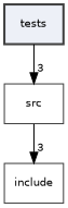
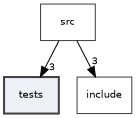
  digraph {
    compound=true
    node [color=grey25 fillcolor="#edf0f7" fontname=Helvetica fontsize=10 shape=box]
    edge [fontname=Helvetica fontsize=10 headlabel=3 labeldistance=1.5 labelfontname=Helvetica labelfontsize=10]
    n1 [label=tests style="filled,bold,"]
    n2 [label=src]
    n3 [label=include]
-   n1 -> n2
+   n2 -> n1
    n2 -> n3
  }
